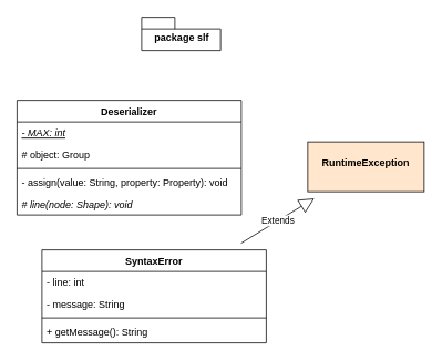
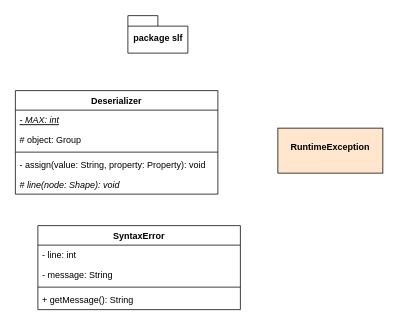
  <mxCell id="0" />
  <mxCell id="1" parent="0" />
- <mxCell id="2" value="package slf" style="shape=folder;fontStyle=1;spacingTop=10;tabWidth=40;tabHeight=14;tabPosition=left;html=1;hachureGap=4;pointerEvents=0;" vertex="1" parent="1"><mxGeometry x="170" y="20" width="95" height="40" as="geometry" /></mxCell>
+ <mxCell id="2" value="package slf" style="shape=folder;fontStyle=1;spacingTop=10;tabWidth=40;tabHeight=14;tabPosition=left;html=1;hachureGap=4;pointerEvents=0;" vertex="1" parent="1"><mxGeometry x="170" y="20" width="80" height="50" as="geometry" /></mxCell>
  <mxCell id="3" value="Deserializer" style="swimlane;fontStyle=1;align=center;verticalAlign=top;childLayout=stackLayout;horizontal=1;startSize=26;horizontalStack=0;resizeParent=1;resizeParentMax=0;resizeLast=0;collapsible=1;marginBottom=0;hachureGap=4;pointerEvents=0;" vertex="1" parent="1"><mxGeometry x="20" y="120" width="270" height="138" as="geometry" /></mxCell>
  <mxCell id="4" value="- MAX: int" style="text;strokeColor=none;fillColor=none;align=left;verticalAlign=top;spacingLeft=4;spacingRight=4;overflow=hidden;rotatable=0;points=[[0,0.5],[1,0.5]];portConstraint=eastwest;fontStyle=6" vertex="1" parent="3"><mxGeometry y="26" width="270" height="26" as="geometry" /></mxCell>
  <mxCell id="5" value="# object: Group" style="text;strokeColor=none;fillColor=none;align=left;verticalAlign=top;spacingLeft=4;spacingRight=4;overflow=hidden;rotatable=0;points=[[0,0.5],[1,0.5]];portConstraint=eastwest;fontStyle=0" vertex="1" parent="3"><mxGeometry y="52" width="270" height="26" as="geometry" /></mxCell>
  <mxCell id="6" value="" style="line;strokeWidth=1;fillColor=none;align=left;verticalAlign=middle;spacingTop=-1;spacingLeft=3;spacingRight=3;rotatable=0;labelPosition=right;points=[];portConstraint=eastwest;" vertex="1" parent="3"><mxGeometry y="78" width="270" height="8" as="geometry" /></mxCell>
  <mxCell id="7" value="- assign(value: String, property: Property): void" style="text;strokeColor=none;fillColor=none;align=left;verticalAlign=top;spacingLeft=4;spacingRight=4;overflow=hidden;rotatable=0;points=[[0,0.5],[1,0.5]];portConstraint=eastwest;" vertex="1" parent="3"><mxGeometry y="86" width="270" height="26" as="geometry" /></mxCell>
  <mxCell id="8" value="# line(node: Shape): void" style="text;strokeColor=none;fillColor=none;align=left;verticalAlign=top;spacingLeft=4;spacingRight=4;overflow=hidden;rotatable=0;points=[[0,0.5],[1,0.5]];portConstraint=eastwest;fontStyle=2" vertex="1" parent="3"><mxGeometry y="112" width="270" height="26" as="geometry" /></mxCell>
  <mxCell id="9" value="SyntaxError" style="swimlane;fontStyle=1;align=center;verticalAlign=top;childLayout=stackLayout;horizontal=1;startSize=26;horizontalStack=0;resizeParent=1;resizeParentMax=0;resizeLast=0;collapsible=1;marginBottom=0;hachureGap=4;pointerEvents=0;" vertex="1" parent="1"><mxGeometry x="50" y="300" width="270" height="112" as="geometry" /></mxCell>
  <mxCell id="10" value="- line: int" style="text;strokeColor=none;fillColor=none;align=left;verticalAlign=top;spacingLeft=4;spacingRight=4;overflow=hidden;rotatable=0;points=[[0,0.5],[1,0.5]];portConstraint=eastwest;fontStyle=0" vertex="1" parent="9"><mxGeometry y="26" width="270" height="26" as="geometry" /></mxCell>
  <mxCell id="11" value="- message: String" style="text;strokeColor=none;fillColor=none;align=left;verticalAlign=top;spacingLeft=4;spacingRight=4;overflow=hidden;rotatable=0;points=[[0,0.5],[1,0.5]];portConstraint=eastwest;fontStyle=0" vertex="1" parent="9"><mxGeometry y="52" width="270" height="26" as="geometry" /></mxCell>
  <mxCell id="12" value="" style="line;strokeWidth=1;fillColor=none;align=left;verticalAlign=middle;spacingTop=-1;spacingLeft=3;spacingRight=3;rotatable=0;labelPosition=right;points=[];portConstraint=eastwest;" vertex="1" parent="9"><mxGeometry y="78" width="270" height="8" as="geometry" /></mxCell>
  <mxCell id="13" value="+ getMessage(): String" style="text;strokeColor=none;fillColor=none;align=left;verticalAlign=top;spacingLeft=4;spacingRight=4;overflow=hidden;rotatable=0;points=[[0,0.5],[1,0.5]];portConstraint=eastwest;" vertex="1" parent="9"><mxGeometry y="86" width="270" height="26" as="geometry" /></mxCell>
- <mxCell id="14" value="Extends" style="endArrow=block;endSize=16;endFill=0;html=1;sourcePerimeterSpacing=8;targetPerimeterSpacing=8;" edge="1" parent="1" source="9" target="15"><mxGeometry width="160" relative="1" as="geometry"><mxPoint x="190" y="190" as="sourcePoint" /><mxPoint x="390" y="260" as="targetPoint" /></mxGeometry></mxCell>
  <mxCell id="15" value="&lt;p style=&quot;margin: 0px ; margin-top: 4px ; text-align: center&quot;&gt;&lt;br&gt;&lt;b&gt;RuntimeException&lt;/b&gt;&lt;/p&gt;" style="verticalAlign=top;align=left;overflow=fill;fontSize=12;fontFamily=Helvetica;html=1;hachureGap=4;pointerEvents=0;fillColor=#ffe6cc;" vertex="1" parent="1"><mxGeometry x="370" y="170" width="140" height="60" as="geometry" /></mxCell>
